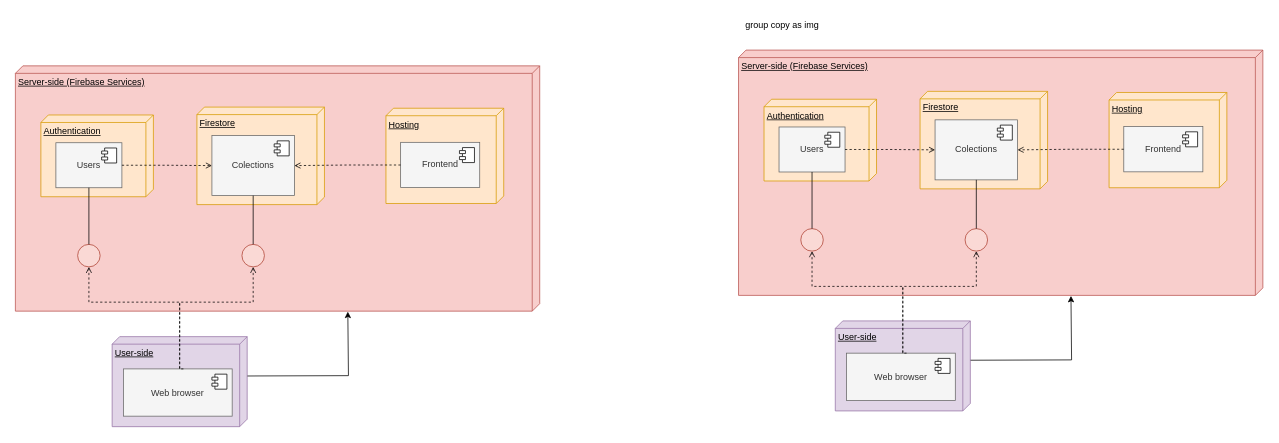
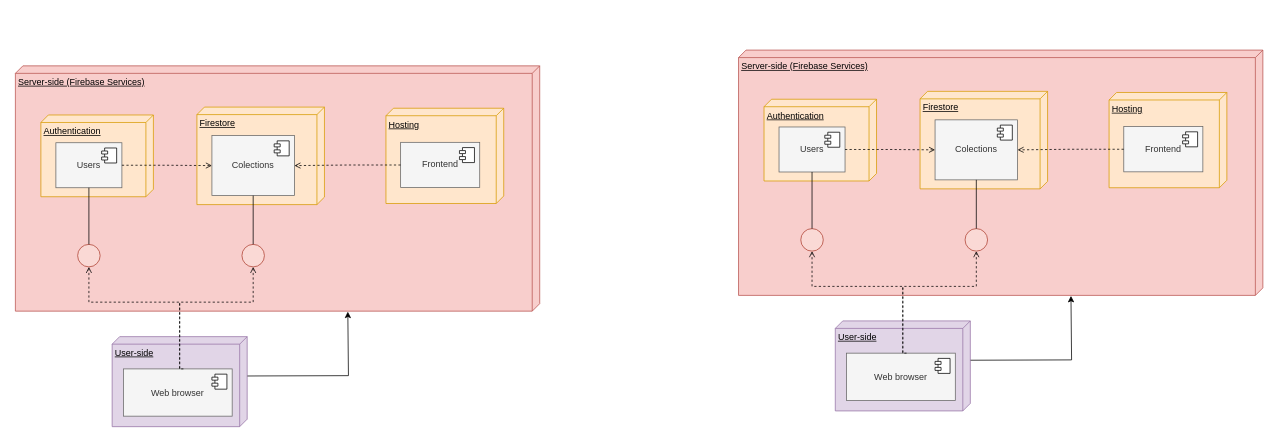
  <mxCell id="0" />
  <mxCell id="1" parent="0" />
  <mxCell id="2" value="Server-side (Firebase Services)" style="verticalAlign=top;align=left;spacingTop=8;spacingLeft=2;spacingRight=12;shape=cube;size=10;direction=south;fontStyle=4;html=1;whiteSpace=wrap;fillColor=#f8cecc;strokeColor=#b85450;" parent="1" vertex="1"><mxGeometry x="20" y="87" width="699" height="327" as="geometry" /></mxCell>
  <mxCell id="3" value="" style="group" vertex="1" connectable="0" parent="1"><mxGeometry x="262" y="142" width="170" height="130" as="geometry" /></mxCell>
  <mxCell id="4" value="Firestore" style="verticalAlign=top;align=left;spacingTop=8;spacingLeft=2;spacingRight=12;shape=cube;size=10;direction=south;fontStyle=4;html=1;whiteSpace=wrap;fillColor=#ffe6cc;strokeColor=#d79b00;" vertex="1" parent="3"><mxGeometry width="170" height="130" as="geometry" /></mxCell>
  <mxCell id="5" value="Colections" style="html=1;dropTarget=0;whiteSpace=wrap;fillColor=#f5f5f5;fontColor=#333333;strokeColor=#666666;" vertex="1" parent="3"><mxGeometry x="20" y="38" width="110" height="80" as="geometry" /></mxCell>
  <mxCell id="6" value="" style="shape=module;jettyWidth=8;jettyHeight=4;" vertex="1" parent="5"><mxGeometry x="1" width="20" height="20" relative="1" as="geometry"><mxPoint x="-27" y="7" as="offset" /></mxGeometry></mxCell>
  <mxCell id="7" value="" style="ellipse;whiteSpace=wrap;html=1;aspect=fixed;fillColor=#fad9d5;strokeColor=#ae4132;" vertex="1" parent="1"><mxGeometry x="322" y="325" width="30" height="30" as="geometry" /></mxCell>
  <mxCell id="8" value="" style="group" vertex="1" connectable="0" parent="1"><mxGeometry x="54" y="152.5" width="150" height="109" as="geometry" /></mxCell>
  <mxCell id="9" value="Authentication" style="verticalAlign=top;align=left;spacingTop=8;spacingLeft=2;spacingRight=12;shape=cube;size=10;direction=south;fontStyle=4;html=1;whiteSpace=wrap;fillColor=#ffe6cc;strokeColor=#d79b00;" vertex="1" parent="8"><mxGeometry width="150" height="109" as="geometry" /></mxCell>
  <mxCell id="10" value="Users" style="html=1;dropTarget=0;whiteSpace=wrap;fillColor=#f5f5f5;fontColor=#333333;strokeColor=#666666;" vertex="1" parent="8"><mxGeometry x="20" y="37" width="88" height="60" as="geometry" /></mxCell>
  <mxCell id="11" value="" style="shape=module;jettyWidth=8;jettyHeight=4;" vertex="1" parent="10"><mxGeometry x="1" width="20" height="20" relative="1" as="geometry"><mxPoint x="-27" y="7" as="offset" /></mxGeometry></mxCell>
  <mxCell id="12" value="" style="group" vertex="1" connectable="0" parent="1"><mxGeometry x="514" y="143.5" width="157" height="127" as="geometry" /></mxCell>
  <mxCell id="13" value="Hosting" style="verticalAlign=top;align=left;spacingTop=8;spacingLeft=2;spacingRight=12;shape=cube;size=10;direction=south;fontStyle=4;html=1;whiteSpace=wrap;fillColor=#ffe6cc;strokeColor=#d79b00;" vertex="1" parent="12"><mxGeometry width="157" height="127" as="geometry" /></mxCell>
  <mxCell id="14" value="Frontend" style="html=1;dropTarget=0;whiteSpace=wrap;fillColor=#f5f5f5;fontColor=#333333;strokeColor=#666666;" parent="12" vertex="1"><mxGeometry x="19.58" y="45.46" width="105.42" height="60.34" as="geometry" /></mxCell>
  <mxCell id="15" value="" style="shape=module;jettyWidth=8;jettyHeight=4;" parent="14" vertex="1"><mxGeometry x="1" width="20" height="20" relative="1" as="geometry"><mxPoint x="-27" y="7" as="offset" /></mxGeometry></mxCell>
  <mxCell id="16" value="" style="ellipse;whiteSpace=wrap;html=1;aspect=fixed;fillColor=#fad9d5;strokeColor=#ae4132;" vertex="1" parent="1"><mxGeometry x="103" y="325" width="30" height="30" as="geometry" /></mxCell>
  <mxCell id="17" style="edgeStyle=orthogonalEdgeStyle;rounded=0;orthogonalLoop=1;jettySize=auto;html=1;entryX=0.5;entryY=0;entryDx=0;entryDy=0;endArrow=none;endFill=0;" edge="1" parent="1" source="10" target="16"><mxGeometry relative="1" as="geometry" /></mxCell>
  <mxCell id="18" style="edgeStyle=orthogonalEdgeStyle;rounded=0;orthogonalLoop=1;jettySize=auto;html=1;entryX=0.5;entryY=0;entryDx=0;entryDy=0;endArrow=none;endFill=0;" edge="1" parent="1" source="5" target="7"><mxGeometry relative="1" as="geometry" /></mxCell>
  <mxCell id="19" style="edgeStyle=orthogonalEdgeStyle;rounded=0;orthogonalLoop=1;jettySize=auto;html=1;exitX=1;exitY=0.5;exitDx=0;exitDy=0;dashed=1;endArrow=open;endFill=0;" edge="1" parent="1" source="10" target="5"><mxGeometry relative="1" as="geometry" /></mxCell>
  <mxCell id="20" style="edgeStyle=orthogonalEdgeStyle;rounded=0;orthogonalLoop=1;jettySize=auto;html=1;entryX=1;entryY=0.5;entryDx=0;entryDy=0;dashed=1;endArrow=open;endFill=0;" edge="1" parent="1" source="14" target="5"><mxGeometry relative="1" as="geometry" /></mxCell>
  <mxCell id="21" value="" style="group" vertex="1" connectable="0" parent="1"><mxGeometry x="149" y="448" width="180" height="120" as="geometry" /></mxCell>
  <mxCell id="22" value="User-side" style="verticalAlign=top;align=left;spacingTop=8;spacingLeft=2;spacingRight=12;shape=cube;size=10;direction=south;fontStyle=4;html=1;whiteSpace=wrap;fillColor=#e1d5e7;strokeColor=#9673a6;" vertex="1" parent="21"><mxGeometry width="180" height="120" as="geometry" /></mxCell>
  <mxCell id="23" value="Web browser" style="html=1;dropTarget=0;whiteSpace=wrap;fillColor=#f5f5f5;fontColor=#333333;strokeColor=#666666;" vertex="1" parent="21"><mxGeometry x="15" y="43" width="145" height="63" as="geometry" /></mxCell>
  <mxCell id="24" value="" style="shape=module;jettyWidth=8;jettyHeight=4;" vertex="1" parent="23"><mxGeometry x="1" width="20" height="20" relative="1" as="geometry"><mxPoint x="-27" y="7" as="offset" /></mxGeometry></mxCell>
  <mxCell id="25" style="edgeStyle=orthogonalEdgeStyle;rounded=0;orthogonalLoop=1;jettySize=auto;html=1;entryX=0.5;entryY=1;entryDx=0;entryDy=0;dashed=1;endArrow=open;endFill=0;" edge="1" parent="1" target="16"><mxGeometry relative="1" as="geometry"><mxPoint x="239" y="491" as="sourcePoint" /><Array as="points"><mxPoint x="239" y="402" /><mxPoint x="118" y="402" /></Array></mxGeometry></mxCell>
  <mxCell id="26" style="edgeStyle=orthogonalEdgeStyle;rounded=0;orthogonalLoop=1;jettySize=auto;html=1;entryX=0.5;entryY=1;entryDx=0;entryDy=0;dashed=1;endArrow=open;endFill=0;" edge="1" parent="1" target="7"><mxGeometry relative="1" as="geometry"><mxPoint x="244" y="491" as="sourcePoint" /><Array as="points"><mxPoint x="239" y="491" /><mxPoint x="239" y="402" /><mxPoint x="337" y="402" /></Array></mxGeometry></mxCell>
  <mxCell id="27" value="" style="endArrow=classic;html=1;rounded=0;entryX=1.002;entryY=0.366;entryDx=0;entryDy=0;entryPerimeter=0;exitX=0.437;exitY=-0.002;exitDx=0;exitDy=0;exitPerimeter=0;" edge="1" parent="1" source="22" target="2"><mxGeometry width="50" height="50" relative="1" as="geometry"><mxPoint x="407" y="501" as="sourcePoint" /><mxPoint x="457" y="451" as="targetPoint" /><Array as="points"><mxPoint x="464" y="500" /></Array></mxGeometry></mxCell>
  <mxCell id="28" value="" style="group" vertex="1" connectable="0" parent="1"><mxGeometry x="984" y="66" width="699" height="481" as="geometry" /></mxCell>
  <mxCell id="29" value="Server-side (Firebase Services)" style="verticalAlign=top;align=left;spacingTop=8;spacingLeft=2;spacingRight=12;shape=cube;size=10;direction=south;fontStyle=4;html=1;whiteSpace=wrap;fillColor=#f8cecc;strokeColor=#b85450;" vertex="1" parent="28"><mxGeometry width="699" height="327" as="geometry" /></mxCell>
  <mxCell id="30" value="" style="group" vertex="1" connectable="0" parent="28"><mxGeometry x="242" y="55" width="170" height="130" as="geometry" /></mxCell>
  <mxCell id="31" value="Firestore" style="verticalAlign=top;align=left;spacingTop=8;spacingLeft=2;spacingRight=12;shape=cube;size=10;direction=south;fontStyle=4;html=1;whiteSpace=wrap;fillColor=#ffe6cc;strokeColor=#d79b00;" vertex="1" parent="30"><mxGeometry width="170" height="130" as="geometry" /></mxCell>
  <mxCell id="32" value="Colections" style="html=1;dropTarget=0;whiteSpace=wrap;fillColor=#f5f5f5;fontColor=#333333;strokeColor=#666666;" vertex="1" parent="30"><mxGeometry x="20" y="38" width="110" height="80" as="geometry" /></mxCell>
  <mxCell id="33" value="" style="shape=module;jettyWidth=8;jettyHeight=4;" vertex="1" parent="32"><mxGeometry x="1" width="20" height="20" relative="1" as="geometry"><mxPoint x="-27" y="7" as="offset" /></mxGeometry></mxCell>
  <mxCell id="34" value="" style="ellipse;whiteSpace=wrap;html=1;aspect=fixed;fillColor=#fad9d5;strokeColor=#ae4132;" vertex="1" parent="28"><mxGeometry x="302" y="238" width="30" height="30" as="geometry" /></mxCell>
  <mxCell id="35" value="" style="group" vertex="1" connectable="0" parent="28"><mxGeometry x="34" y="65.5" width="150" height="109" as="geometry" /></mxCell>
  <mxCell id="36" value="Authentication" style="verticalAlign=top;align=left;spacingTop=8;spacingLeft=2;spacingRight=12;shape=cube;size=10;direction=south;fontStyle=4;html=1;whiteSpace=wrap;fillColor=#ffe6cc;strokeColor=#d79b00;" vertex="1" parent="35"><mxGeometry width="150" height="109" as="geometry" /></mxCell>
  <mxCell id="37" value="Users" style="html=1;dropTarget=0;whiteSpace=wrap;fillColor=#f5f5f5;fontColor=#333333;strokeColor=#666666;" vertex="1" parent="35"><mxGeometry x="20" y="37" width="88" height="60" as="geometry" /></mxCell>
  <mxCell id="38" value="" style="shape=module;jettyWidth=8;jettyHeight=4;" vertex="1" parent="37"><mxGeometry x="1" width="20" height="20" relative="1" as="geometry"><mxPoint x="-27" y="7" as="offset" /></mxGeometry></mxCell>
  <mxCell id="39" value="" style="group" vertex="1" connectable="0" parent="28"><mxGeometry x="494" y="56.5" width="157" height="127" as="geometry" /></mxCell>
  <mxCell id="40" value="Hosting" style="verticalAlign=top;align=left;spacingTop=8;spacingLeft=2;spacingRight=12;shape=cube;size=10;direction=south;fontStyle=4;html=1;whiteSpace=wrap;fillColor=#ffe6cc;strokeColor=#d79b00;" vertex="1" parent="39"><mxGeometry width="157" height="127" as="geometry" /></mxCell>
  <mxCell id="41" value="Frontend" style="html=1;dropTarget=0;whiteSpace=wrap;fillColor=#f5f5f5;fontColor=#333333;strokeColor=#666666;" vertex="1" parent="39"><mxGeometry x="19.58" y="45.46" width="105.42" height="60.34" as="geometry" /></mxCell>
  <mxCell id="42" value="" style="shape=module;jettyWidth=8;jettyHeight=4;" vertex="1" parent="41"><mxGeometry x="1" width="20" height="20" relative="1" as="geometry"><mxPoint x="-27" y="7" as="offset" /></mxGeometry></mxCell>
  <mxCell id="43" value="" style="ellipse;whiteSpace=wrap;html=1;aspect=fixed;fillColor=#fad9d5;strokeColor=#ae4132;" vertex="1" parent="28"><mxGeometry x="83" y="238" width="30" height="30" as="geometry" /></mxCell>
  <mxCell id="44" style="edgeStyle=orthogonalEdgeStyle;rounded=0;orthogonalLoop=1;jettySize=auto;html=1;entryX=0.5;entryY=0;entryDx=0;entryDy=0;endArrow=none;endFill=0;" edge="1" parent="28" source="37" target="43"><mxGeometry relative="1" as="geometry" /></mxCell>
  <mxCell id="45" style="edgeStyle=orthogonalEdgeStyle;rounded=0;orthogonalLoop=1;jettySize=auto;html=1;entryX=0.5;entryY=0;entryDx=0;entryDy=0;endArrow=none;endFill=0;" edge="1" parent="28" source="32" target="34"><mxGeometry relative="1" as="geometry" /></mxCell>
  <mxCell id="46" style="edgeStyle=orthogonalEdgeStyle;rounded=0;orthogonalLoop=1;jettySize=auto;html=1;exitX=1;exitY=0.5;exitDx=0;exitDy=0;dashed=1;endArrow=open;endFill=0;" edge="1" parent="28" source="37" target="32"><mxGeometry relative="1" as="geometry" /></mxCell>
  <mxCell id="47" style="edgeStyle=orthogonalEdgeStyle;rounded=0;orthogonalLoop=1;jettySize=auto;html=1;entryX=1;entryY=0.5;entryDx=0;entryDy=0;dashed=1;endArrow=open;endFill=0;" edge="1" parent="28" source="41" target="32"><mxGeometry relative="1" as="geometry" /></mxCell>
  <mxCell id="48" value="" style="group" vertex="1" connectable="0" parent="28"><mxGeometry x="129" y="361" width="180" height="120" as="geometry" /></mxCell>
  <mxCell id="49" value="User-side" style="verticalAlign=top;align=left;spacingTop=8;spacingLeft=2;spacingRight=12;shape=cube;size=10;direction=south;fontStyle=4;html=1;whiteSpace=wrap;fillColor=#e1d5e7;strokeColor=#9673a6;" vertex="1" parent="48"><mxGeometry width="180" height="120" as="geometry" /></mxCell>
  <mxCell id="50" value="Web browser" style="html=1;dropTarget=0;whiteSpace=wrap;fillColor=#f5f5f5;fontColor=#333333;strokeColor=#666666;" vertex="1" parent="48"><mxGeometry x="15" y="43" width="145" height="63" as="geometry" /></mxCell>
  <mxCell id="51" value="" style="shape=module;jettyWidth=8;jettyHeight=4;" vertex="1" parent="50"><mxGeometry x="1" width="20" height="20" relative="1" as="geometry"><mxPoint x="-27" y="7" as="offset" /></mxGeometry></mxCell>
  <mxCell id="52" style="edgeStyle=orthogonalEdgeStyle;rounded=0;orthogonalLoop=1;jettySize=auto;html=1;entryX=0.5;entryY=1;entryDx=0;entryDy=0;dashed=1;endArrow=open;endFill=0;" edge="1" parent="28" target="43"><mxGeometry relative="1" as="geometry"><mxPoint x="219" y="404" as="sourcePoint" /><Array as="points"><mxPoint x="219" y="315" /><mxPoint x="98" y="315" /></Array></mxGeometry></mxCell>
  <mxCell id="53" style="edgeStyle=orthogonalEdgeStyle;rounded=0;orthogonalLoop=1;jettySize=auto;html=1;entryX=0.5;entryY=1;entryDx=0;entryDy=0;dashed=1;endArrow=open;endFill=0;" edge="1" parent="28" target="34"><mxGeometry relative="1" as="geometry"><mxPoint x="224" y="404" as="sourcePoint" /><Array as="points"><mxPoint x="219" y="404" /><mxPoint x="219" y="315" /><mxPoint x="317" y="315" /></Array></mxGeometry></mxCell>
  <mxCell id="54" value="" style="endArrow=classic;html=1;rounded=0;entryX=1.002;entryY=0.366;entryDx=0;entryDy=0;entryPerimeter=0;exitX=0.437;exitY=-0.002;exitDx=0;exitDy=0;exitPerimeter=0;" edge="1" parent="28" source="49" target="29"><mxGeometry width="50" height="50" relative="1" as="geometry"><mxPoint x="387" y="414" as="sourcePoint" /><mxPoint x="437" y="364" as="targetPoint" /><Array as="points"><mxPoint x="444" y="413" /></Array></mxGeometry></mxCell>
- <mxCell id="55" value="group copy as img" style="text;html=1;align=center;verticalAlign=middle;resizable=0;points=[];autosize=1;strokeColor=none;fillColor=none;" vertex="1" parent="1"><mxGeometry x="984" y="20" width="116" height="26" as="geometry" /></mxCell>
